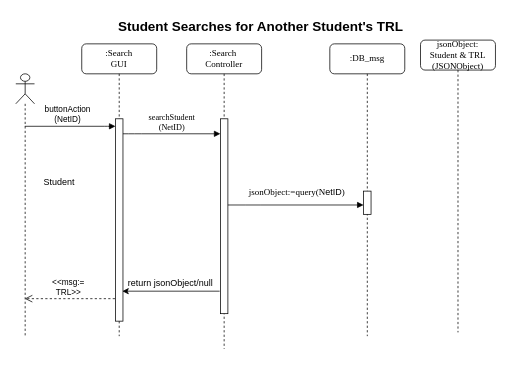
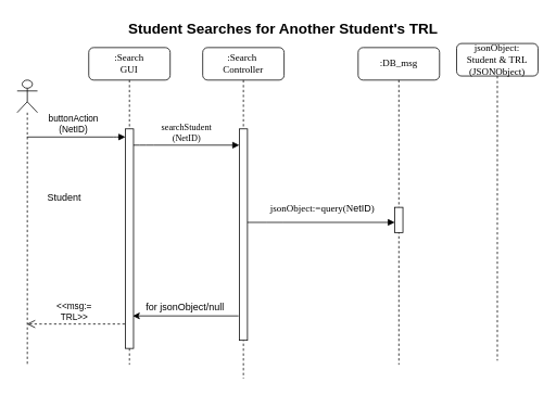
  <mxCell id="0" />
  <mxCell id="1" parent="0" />
  <mxCell id="2" value=":Search&amp;nbsp;&lt;br&gt;Controller" style="shape=umlLifeline;perimeter=lifelinePerimeter;whiteSpace=wrap;html=1;container=1;collapsible=0;recursiveResize=0;outlineConnect=0;rounded=1;shadow=0;comic=0;labelBackgroundColor=none;strokeWidth=1;fontFamily=Verdana;fontSize=12;align=center;" vertex="1" parent="1"><mxGeometry x="248" y="58" width="100" height="407" as="geometry" /></mxCell>
  <mxCell id="3" value="" style="html=1;points=[];perimeter=orthogonalPerimeter;rounded=0;shadow=0;comic=0;labelBackgroundColor=none;strokeWidth=1;fontFamily=Verdana;fontSize=12;align=center;" vertex="1" parent="2"><mxGeometry x="45" y="100" width="10" height="260" as="geometry" /></mxCell>
  <mxCell id="4" value=":DB_msg" style="shape=umlLifeline;perimeter=lifelinePerimeter;whiteSpace=wrap;html=1;container=1;collapsible=0;recursiveResize=0;outlineConnect=0;rounded=1;shadow=0;comic=0;labelBackgroundColor=none;strokeWidth=1;fontFamily=Verdana;fontSize=12;align=center;" vertex="1" parent="1"><mxGeometry x="439" y="58" width="100" height="390" as="geometry" /></mxCell>
  <mxCell id="5" value="" style="html=1;points=[];perimeter=orthogonalPerimeter;rounded=0;shadow=0;comic=0;labelBackgroundColor=none;strokeWidth=1;fontFamily=Verdana;fontSize=12;align=center;" vertex="1" parent="4"><mxGeometry x="45" y="196.5" width="10" height="31" as="geometry" /></mxCell>
  <mxCell id="6" value=":Search&lt;br&gt;GUI" style="shape=umlLifeline;perimeter=lifelinePerimeter;whiteSpace=wrap;html=1;container=1;collapsible=0;recursiveResize=0;outlineConnect=0;rounded=1;shadow=0;comic=0;labelBackgroundColor=none;strokeWidth=1;fontFamily=Verdana;fontSize=12;align=center;" vertex="1" parent="1"><mxGeometry x="108" y="58" width="100" height="390" as="geometry" /></mxCell>
  <mxCell id="7" value="" style="html=1;points=[];perimeter=orthogonalPerimeter;rounded=0;shadow=0;comic=0;labelBackgroundColor=none;strokeWidth=1;fontFamily=Verdana;fontSize=12;align=center;" vertex="1" parent="6"><mxGeometry x="45" y="100" width="10" height="270" as="geometry" /></mxCell>
  <mxCell id="8" value="searchStudent&lt;br&gt;(NetID)" style="html=1;verticalAlign=bottom;endArrow=block;labelBackgroundColor=none;fontFamily=Verdana;fontSize=11;edgeStyle=elbowEdgeStyle;elbow=vertical;" edge="1" parent="1" source="7" target="3"><mxGeometry relative="1" as="geometry"><mxPoint x="178" y="168.06" as="sourcePoint" /><mxPoint x="268" y="168.06" as="targetPoint" /><Array as="points"><mxPoint x="178" y="178" /></Array></mxGeometry></mxCell>
  <mxCell id="9" value="jsonObject:=query(N&lt;font face=&quot;helvetica&quot;&gt;&lt;span style=&quot;background-color: rgb(255 , 255 , 255)&quot;&gt;etID&lt;/span&gt;&lt;/font&gt;)" style="html=1;verticalAlign=bottom;endArrow=block;labelBackgroundColor=none;fontFamily=Verdana;fontSize=12;edgeStyle=elbowEdgeStyle;elbow=vertical;" edge="1" parent="1" source="3" target="5"><mxGeometry x="0.017" y="8" relative="1" as="geometry"><mxPoint x="304" y="228" as="sourcePoint" /><mxPoint x="450" y="198" as="targetPoint" /><mxPoint as="offset" /><Array as="points"><mxPoint x="336" y="273" /><mxPoint x="443" y="182" /><mxPoint x="410" y="208" /><mxPoint x="310" y="228" /></Array></mxGeometry></mxCell>
  <mxCell id="10" value="" style="shape=umlLifeline;participant=umlActor;perimeter=lifelinePerimeter;whiteSpace=wrap;html=1;container=1;collapsible=0;recursiveResize=0;verticalAlign=top;spacingTop=36;outlineConnect=0;" vertex="1" parent="1"><mxGeometry x="20" y="98" width="25" height="350" as="geometry" /></mxCell>
  <mxCell id="11" value="Student" style="text;html=1;strokeColor=none;fillColor=none;align=center;verticalAlign=middle;whiteSpace=wrap;rounded=0;" vertex="1" parent="1"><mxGeometry x="63" y="223" width="30" height="40" as="geometry" /></mxCell>
  <mxCell id="12" value="buttonAction&lt;br&gt;(NetID)" style="html=1;verticalAlign=bottom;endArrow=block;" edge="1" parent="1" source="10" target="7"><mxGeometry x="-0.061" width="80" relative="1" as="geometry"><mxPoint x="35.722" y="158.88" as="sourcePoint" /><mxPoint x="133" y="159" as="targetPoint" /><mxPoint as="offset" /><Array as="points"><mxPoint x="148" y="168" /></Array></mxGeometry></mxCell>
  <mxCell id="13" value="&amp;lt;&amp;lt;msg:= &lt;br&gt;TRL&amp;gt;&amp;gt;" style="html=1;verticalAlign=bottom;endArrow=open;dashed=1;endSize=8;exitX=-0.067;exitY=0.955;exitDx=0;exitDy=0;exitPerimeter=0;" edge="1" parent="1"><mxGeometry x="0.036" relative="1" as="geometry"><mxPoint x="152.33" y="398" as="sourcePoint" /><mxPoint x="32" y="398" as="targetPoint" /><mxPoint as="offset" /></mxGeometry></mxCell>
  <mxCell id="14" value="Student Searches for Another Student's TRL" style="text;align=center;fontStyle=1;verticalAlign=middle;spacingLeft=3;spacingRight=3;strokeColor=none;rotatable=0;points=[[0,0.5],[1,0.5]];portConstraint=eastwest;fontSize=18;" vertex="1" parent="1"><mxGeometry x="67" y="20" width="560" height="26" as="geometry" /></mxCell>
- <mxCell id="15" value="return jsonObject/null" style="text;html=1;align=center;verticalAlign=middle;resizable=0;points=[];autosize=1;" vertex="1" parent="1"><mxGeometry x="164" y="369" width="123" height="18" as="geometry" /></mxCell>
+ <mxCell id="15" value="for jsonObject/null" style="text;html=1;align=center;verticalAlign=middle;resizable=0;points=[];autosize=1;" vertex="1" parent="1"><mxGeometry x="164" y="369" width="123" height="18" as="geometry" /></mxCell>
  <mxCell id="16" value="" style="endArrow=classic;html=1;" edge="1" parent="1"><mxGeometry width="50" height="50" relative="1" as="geometry"><mxPoint x="292" y="388" as="sourcePoint" /><mxPoint x="162.1" y="388" as="targetPoint" /></mxGeometry></mxCell>
  <mxCell id="17" value="&lt;span&gt;jsonObject&lt;/span&gt;:&lt;br&gt;Student &amp;amp; TRL (JSONObject)" style="shape=umlLifeline;perimeter=lifelinePerimeter;whiteSpace=wrap;html=1;container=1;collapsible=0;recursiveResize=0;outlineConnect=0;rounded=1;shadow=0;comic=0;labelBackgroundColor=none;strokeWidth=1;fontFamily=Verdana;fontSize=12;align=center;" vertex="1" parent="1"><mxGeometry x="560" y="53" width="100" height="390" as="geometry" /></mxCell>
